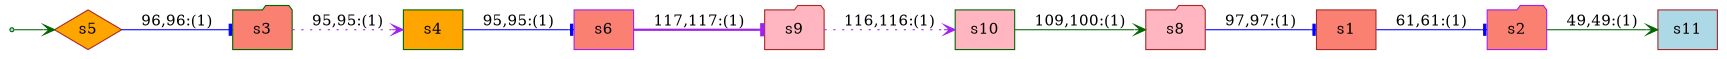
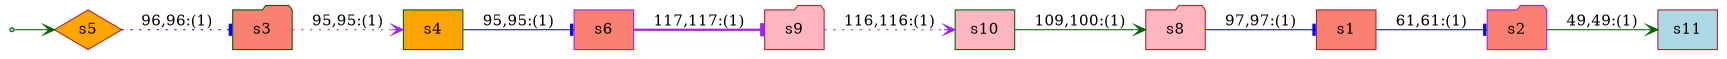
  digraph {
    rankdir=LR
    node [color=brown fillcolor=salmon shape=box style=filled]
    edge [arrowhead=vee color=blue style=solid]
    init [color=darkgreen fillcolor=lightblue shape=point]
    s5 [fillcolor=orange shape=diamond]
    s3 [color=darkgreen shape=folder]
    s11 [fillcolor=lightblue]
    s4 [color=darkgreen fillcolor=orange]
    s10 [color=darkgreen fillcolor=lightpink]
    s8 [fillcolor=lightpink shape=folder]
    n8 [label=s1]
    s2 [color=purple shape=folder]
    s9 [fillcolor=lightpink shape=folder]
    s6 [color=purple]
    init -> s5 [color=darkgreen]
-   s5 -> s3 [arrowhead=tee label="96,96:(1)"]
+   s5 -> s3 [arrowhead=tee label="96,96:(1)" style=dotted]
    s3 -> s4 [color=purple label="95,95:(1)" style=dotted]
    s4 -> s6 [arrowhead=tee label="95,95:(1)"]
    s10 -> s8 [color=darkgreen label="109,100:(1)"]
    s8 -> n8 [arrowhead=tee label="97,97:(1)"]
    n8 -> s2 [arrowhead=tee label="61,61:(1)"]
    s2 -> s11 [color=darkgreen label="49,49:(1)"]
    s9 -> s10 [color=purple label="116,116:(1)" style=dotted]
    s6 -> s9 [arrowhead=tee color=purple label="117,117:(1)" style=bold]
  }
